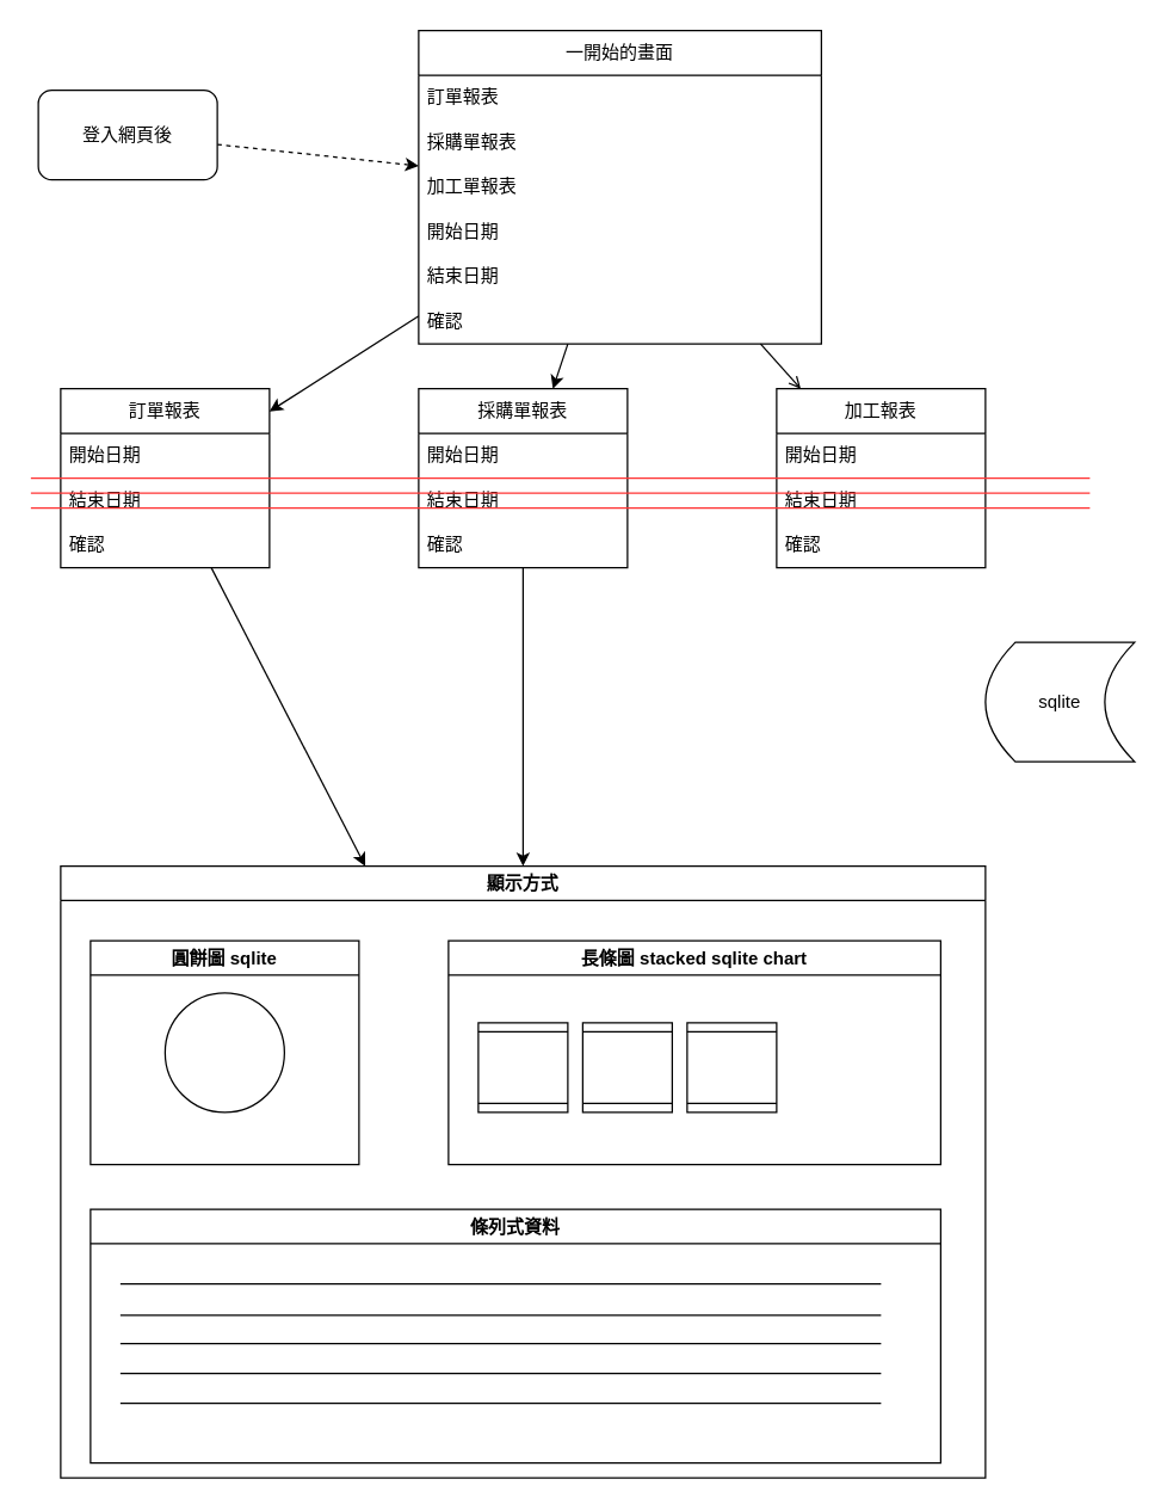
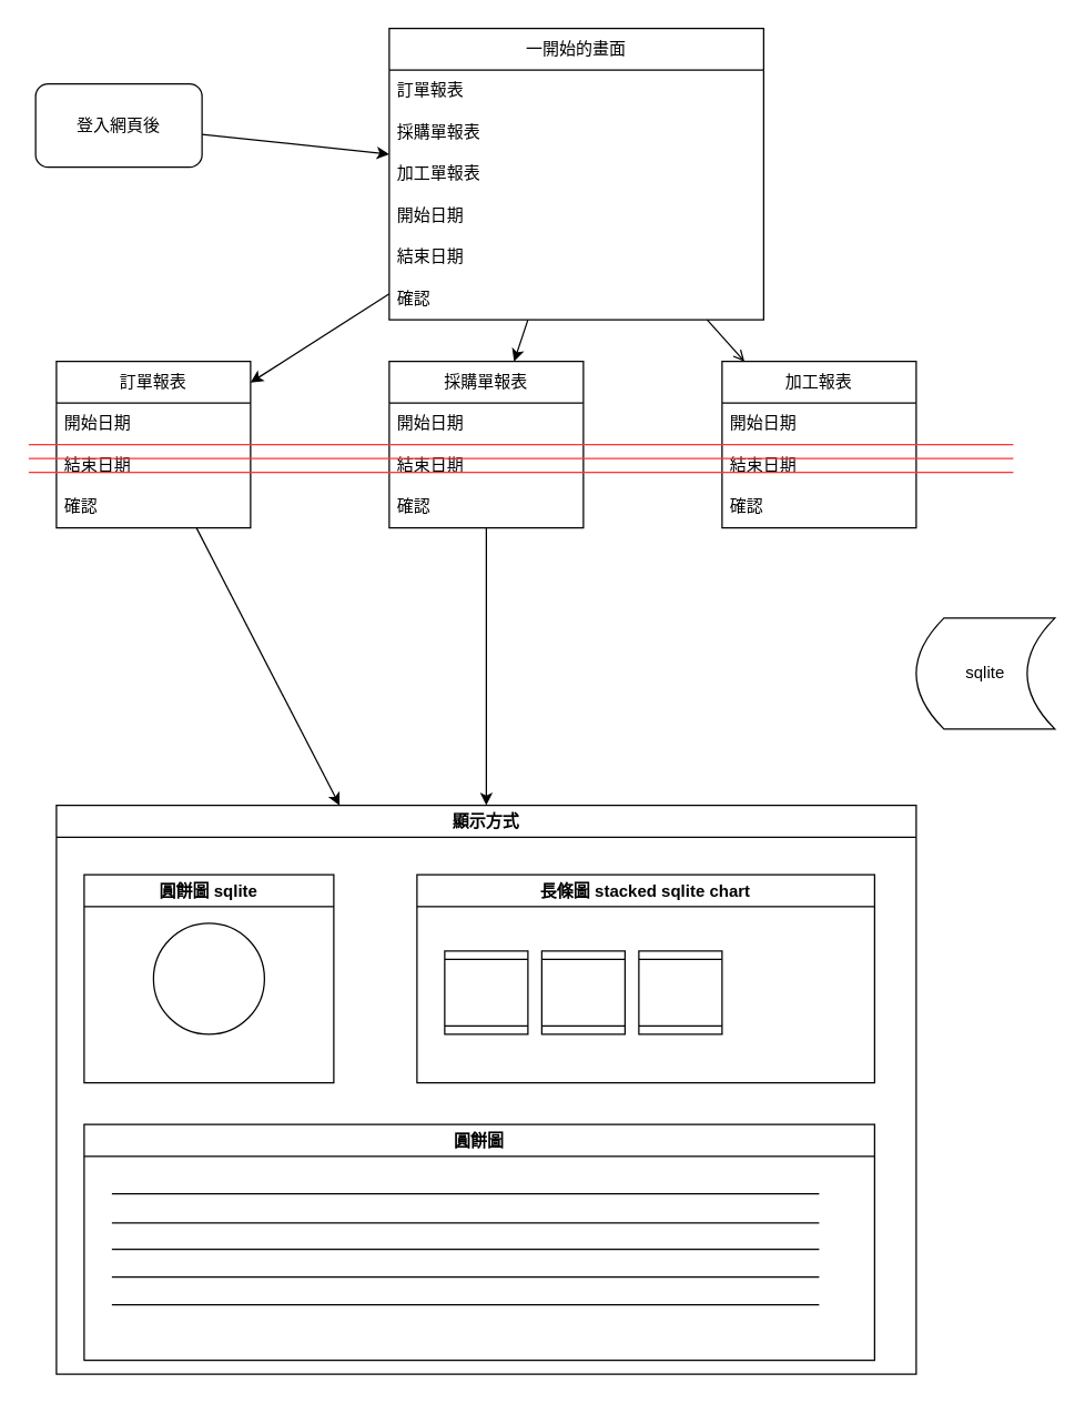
  <mxCell id="0" />
  <mxCell id="1" parent="0" />
- <mxCell id="2" style="edgeStyle=none;html=1;dashed=1;" parent="1" source="3" target="7" edge="1"><mxGeometry relative="1" as="geometry" /></mxCell>
+ <mxCell id="2" style="edgeStyle=none;html=1;" parent="1" source="3" target="7" edge="1"><mxGeometry relative="1" as="geometry" /></mxCell>
  <mxCell id="3" value="登入網頁後" style="rounded=1;whiteSpace=wrap;html=1;" parent="1" vertex="1"><mxGeometry x="25" y="60" width="120" height="60" as="geometry" /></mxCell>
  <mxCell id="4" style="edgeStyle=none;html=1;" parent="1" source="7" target="15" edge="1"><mxGeometry relative="1" as="geometry" /></mxCell>
  <mxCell id="5" style="edgeStyle=none;html=1;" parent="1" source="7" target="20" edge="1"><mxGeometry relative="1" as="geometry" /></mxCell>
  <mxCell id="6" style="edgeStyle=none;html=1;endArrow=open;" parent="1" source="7" target="24" edge="1"><mxGeometry relative="1" as="geometry" /></mxCell>
  <mxCell id="7" value="一開始的畫面" style="swimlane;fontStyle=0;childLayout=stackLayout;horizontal=1;startSize=30;horizontalStack=0;resizeParent=1;resizeParentMax=0;resizeLast=0;collapsible=1;marginBottom=0;whiteSpace=wrap;html=1;" parent="1" vertex="1"><mxGeometry x="280" y="20" width="270" height="210" as="geometry" /></mxCell>
  <mxCell id="8" value="訂單報表" style="text;strokeColor=none;fillColor=none;align=left;verticalAlign=middle;spacingLeft=4;spacingRight=4;overflow=hidden;points=[[0,0.5],[1,0.5]];portConstraint=eastwest;rotatable=0;whiteSpace=wrap;html=1;" parent="7" vertex="1"><mxGeometry y="30" width="270" height="30" as="geometry" /></mxCell>
  <mxCell id="9" value="採購單報表" style="text;strokeColor=none;fillColor=none;align=left;verticalAlign=middle;spacingLeft=4;spacingRight=4;overflow=hidden;points=[[0,0.5],[1,0.5]];portConstraint=eastwest;rotatable=0;whiteSpace=wrap;html=1;" parent="7" vertex="1"><mxGeometry y="60" width="270" height="30" as="geometry" /></mxCell>
  <mxCell id="10" value="加工單報表" style="text;strokeColor=none;fillColor=none;align=left;verticalAlign=middle;spacingLeft=4;spacingRight=4;overflow=hidden;points=[[0,0.5],[1,0.5]];portConstraint=eastwest;rotatable=0;whiteSpace=wrap;html=1;" parent="7" vertex="1"><mxGeometry y="90" width="270" height="30" as="geometry" /></mxCell>
  <mxCell id="11" value="開始日期" style="text;strokeColor=none;fillColor=none;align=left;verticalAlign=middle;spacingLeft=4;spacingRight=4;overflow=hidden;points=[[0,0.5],[1,0.5]];portConstraint=eastwest;rotatable=0;whiteSpace=wrap;html=1;" vertex="1" parent="7"><mxGeometry y="120" width="270" height="30" as="geometry" /></mxCell>
  <mxCell id="12" value="結束日期" style="text;strokeColor=none;fillColor=none;align=left;verticalAlign=middle;spacingLeft=4;spacingRight=4;overflow=hidden;points=[[0,0.5],[1,0.5]];portConstraint=eastwest;rotatable=0;whiteSpace=wrap;html=1;" vertex="1" parent="7"><mxGeometry y="150" width="270" height="30" as="geometry" /></mxCell>
  <mxCell id="13" value="確認" style="text;strokeColor=none;fillColor=none;align=left;verticalAlign=middle;spacingLeft=4;spacingRight=4;overflow=hidden;points=[[0,0.5],[1,0.5]];portConstraint=eastwest;rotatable=0;whiteSpace=wrap;html=1;" vertex="1" parent="7"><mxGeometry y="180" width="270" height="30" as="geometry" /></mxCell>
  <mxCell id="14" style="edgeStyle=none;html=1;" parent="1" source="15" target="28" edge="1"><mxGeometry relative="1" as="geometry" /></mxCell>
  <mxCell id="15" value="訂單報表" style="swimlane;fontStyle=0;childLayout=stackLayout;horizontal=1;startSize=30;horizontalStack=0;resizeParent=1;resizeParentMax=0;resizeLast=0;collapsible=1;marginBottom=0;whiteSpace=wrap;html=1;" parent="1" vertex="1"><mxGeometry x="40" y="260" width="140" height="120" as="geometry" /></mxCell>
  <mxCell id="16" value="開始日期" style="text;strokeColor=none;fillColor=none;align=left;verticalAlign=middle;spacingLeft=4;spacingRight=4;overflow=hidden;points=[[0,0.5],[1,0.5]];portConstraint=eastwest;rotatable=0;whiteSpace=wrap;html=1;" parent="15" vertex="1"><mxGeometry y="30" width="140" height="30" as="geometry" /></mxCell>
  <mxCell id="17" value="結束日期" style="text;strokeColor=none;fillColor=none;align=left;verticalAlign=middle;spacingLeft=4;spacingRight=4;overflow=hidden;points=[[0,0.5],[1,0.5]];portConstraint=eastwest;rotatable=0;whiteSpace=wrap;html=1;" parent="15" vertex="1"><mxGeometry y="60" width="140" height="30" as="geometry" /></mxCell>
  <mxCell id="18" value="確認" style="text;strokeColor=none;fillColor=none;align=left;verticalAlign=middle;spacingLeft=4;spacingRight=4;overflow=hidden;points=[[0,0.5],[1,0.5]];portConstraint=eastwest;rotatable=0;whiteSpace=wrap;html=1;" parent="15" vertex="1"><mxGeometry y="90" width="140" height="30" as="geometry" /></mxCell>
  <mxCell id="19" style="edgeStyle=none;html=1;" parent="1" source="20" target="28" edge="1"><mxGeometry relative="1" as="geometry" /></mxCell>
  <mxCell id="20" value="採購單報表" style="swimlane;fontStyle=0;childLayout=stackLayout;horizontal=1;startSize=30;horizontalStack=0;resizeParent=1;resizeParentMax=0;resizeLast=0;collapsible=1;marginBottom=0;whiteSpace=wrap;html=1;" parent="1" vertex="1"><mxGeometry x="280" y="260" width="140" height="120" as="geometry" /></mxCell>
  <mxCell id="21" value="開始日期" style="text;strokeColor=none;fillColor=none;align=left;verticalAlign=middle;spacingLeft=4;spacingRight=4;overflow=hidden;points=[[0,0.5],[1,0.5]];portConstraint=eastwest;rotatable=0;whiteSpace=wrap;html=1;" parent="20" vertex="1"><mxGeometry y="30" width="140" height="30" as="geometry" /></mxCell>
  <mxCell id="22" value="結束日期" style="text;strokeColor=none;fillColor=none;align=left;verticalAlign=middle;spacingLeft=4;spacingRight=4;overflow=hidden;points=[[0,0.5],[1,0.5]];portConstraint=eastwest;rotatable=0;whiteSpace=wrap;html=1;" parent="20" vertex="1"><mxGeometry y="60" width="140" height="30" as="geometry" /></mxCell>
  <mxCell id="23" value="確認" style="text;strokeColor=none;fillColor=none;align=left;verticalAlign=middle;spacingLeft=4;spacingRight=4;overflow=hidden;points=[[0,0.5],[1,0.5]];portConstraint=eastwest;rotatable=0;whiteSpace=wrap;html=1;" parent="20" vertex="1"><mxGeometry y="90" width="140" height="30" as="geometry" /></mxCell>
  <mxCell id="24" value="加工報表" style="swimlane;fontStyle=0;childLayout=stackLayout;horizontal=1;startSize=30;horizontalStack=0;resizeParent=1;resizeParentMax=0;resizeLast=0;collapsible=1;marginBottom=0;whiteSpace=wrap;html=1;" parent="1" vertex="1"><mxGeometry x="520" y="260" width="140" height="120" as="geometry" /></mxCell>
  <mxCell id="25" value="開始日期" style="text;strokeColor=none;fillColor=none;align=left;verticalAlign=middle;spacingLeft=4;spacingRight=4;overflow=hidden;points=[[0,0.5],[1,0.5]];portConstraint=eastwest;rotatable=0;whiteSpace=wrap;html=1;" parent="24" vertex="1"><mxGeometry y="30" width="140" height="30" as="geometry" /></mxCell>
  <mxCell id="26" value="結束日期" style="text;strokeColor=none;fillColor=none;align=left;verticalAlign=middle;spacingLeft=4;spacingRight=4;overflow=hidden;points=[[0,0.5],[1,0.5]];portConstraint=eastwest;rotatable=0;whiteSpace=wrap;html=1;" parent="24" vertex="1"><mxGeometry y="60" width="140" height="30" as="geometry" /></mxCell>
  <mxCell id="27" value="確認" style="text;strokeColor=none;fillColor=none;align=left;verticalAlign=middle;spacingLeft=4;spacingRight=4;overflow=hidden;points=[[0,0.5],[1,0.5]];portConstraint=eastwest;rotatable=0;whiteSpace=wrap;html=1;" parent="24" vertex="1"><mxGeometry y="90" width="140" height="30" as="geometry" /></mxCell>
  <mxCell id="28" value="顯示方式" style="swimlane;whiteSpace=wrap;html=1;" parent="1" vertex="1"><mxGeometry x="40" y="580" width="620" height="410" as="geometry" /></mxCell>
  <mxCell id="29" value="圓餅圖 sqlite" style="swimlane;whiteSpace=wrap;html=1;" parent="28" vertex="1"><mxGeometry x="20" y="50" width="180" height="150" as="geometry" /></mxCell>
  <mxCell id="30" value="" style="ellipse;whiteSpace=wrap;html=1;aspect=fixed;" parent="29" vertex="1"><mxGeometry x="50" y="35" width="80" height="80" as="geometry" /></mxCell>
  <mxCell id="31" value="長條圖 stacked sqlite chart" style="swimlane;whiteSpace=wrap;html=1;" parent="28" vertex="1"><mxGeometry x="260" y="50" width="330" height="150" as="geometry" /></mxCell>
  <mxCell id="32" value="" style="shape=process;whiteSpace=wrap;html=1;backgroundOutline=1;rotation=90;" parent="31" vertex="1"><mxGeometry x="20" y="55" width="60" height="60" as="geometry" /></mxCell>
  <mxCell id="33" value="" style="shape=process;whiteSpace=wrap;html=1;backgroundOutline=1;rotation=90;" parent="31" vertex="1"><mxGeometry x="90" y="55" width="60" height="60" as="geometry" /></mxCell>
  <mxCell id="34" value="" style="shape=process;whiteSpace=wrap;html=1;backgroundOutline=1;rotation=90;" parent="31" vertex="1"><mxGeometry x="160" y="55" width="60" height="60" as="geometry" /></mxCell>
- <mxCell id="35" value="條列式資料" style="swimlane;whiteSpace=wrap;html=1;" parent="28" vertex="1"><mxGeometry x="20" y="230" width="570" height="170" as="geometry" /></mxCell>
+ <mxCell id="35" value="圓餅圖" style="swimlane;whiteSpace=wrap;html=1;" parent="28" vertex="1"><mxGeometry x="20" y="230" width="570" height="170" as="geometry" /></mxCell>
  <mxCell id="36" value="" style="endArrow=none;html=1;" parent="35" edge="1"><mxGeometry width="50" height="50" relative="1" as="geometry"><mxPoint x="530" y="71" as="sourcePoint" /><mxPoint x="20" y="71" as="targetPoint" /></mxGeometry></mxCell>
  <mxCell id="37" value="" style="endArrow=none;html=1;" parent="35" edge="1"><mxGeometry width="50" height="50" relative="1" as="geometry"><mxPoint x="530" y="90" as="sourcePoint" /><mxPoint x="20" y="90" as="targetPoint" /></mxGeometry></mxCell>
  <mxCell id="38" value="" style="endArrow=none;html=1;" parent="35" edge="1"><mxGeometry width="50" height="50" relative="1" as="geometry"><mxPoint x="530" y="110" as="sourcePoint" /><mxPoint x="20" y="110" as="targetPoint" /></mxGeometry></mxCell>
  <mxCell id="39" value="" style="endArrow=none;html=1;" parent="35" edge="1"><mxGeometry width="50" height="50" relative="1" as="geometry"><mxPoint x="530" y="130" as="sourcePoint" /><mxPoint x="20" y="130" as="targetPoint" /></mxGeometry></mxCell>
- <mxCell id="40" value="sqlite" style="shape=dataStorage;whiteSpace=wrap;html=1;fixedSize=1;" parent="1" vertex="1"><mxGeometry x="660" y="430" width="100" height="80" as="geometry" /></mxCell>
+ <mxCell id="40" value="sqlite" style="shape=dataStorage;whiteSpace=wrap;html=1;fixedSize=1;" parent="1" vertex="1"><mxGeometry x="660" y="445" width="100" height="80" as="geometry" /></mxCell>
  <mxCell id="41" value="" style="endArrow=none;html=1;" parent="1" edge="1"><mxGeometry width="50" height="50" relative="1" as="geometry"><mxPoint x="590" y="860" as="sourcePoint" /><mxPoint x="80" y="860" as="targetPoint" /></mxGeometry></mxCell>
  <mxCell id="42" value="" style="endArrow=none;html=1;strokeColor=#FF3333;" edge="1" parent="1"><mxGeometry width="50" height="50" relative="1" as="geometry"><mxPoint x="20" y="320" as="sourcePoint" /><mxPoint x="730" y="320" as="targetPoint" /></mxGeometry></mxCell>
  <mxCell id="43" value="" style="endArrow=none;html=1;strokeColor=#FF3333;" edge="1" parent="1"><mxGeometry width="50" height="50" relative="1" as="geometry"><mxPoint x="20" y="330" as="sourcePoint" /><mxPoint x="730" y="330" as="targetPoint" /></mxGeometry></mxCell>
  <mxCell id="44" value="" style="endArrow=none;html=1;strokeColor=#FF3333;" edge="1" parent="1"><mxGeometry width="50" height="50" relative="1" as="geometry"><mxPoint x="20" y="340" as="sourcePoint" /><mxPoint x="730" y="340" as="targetPoint" /></mxGeometry></mxCell>
